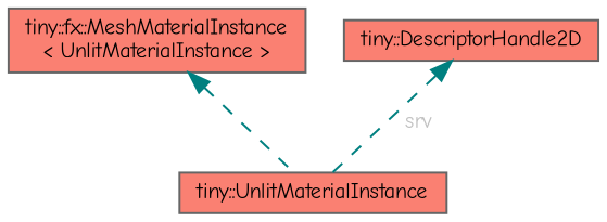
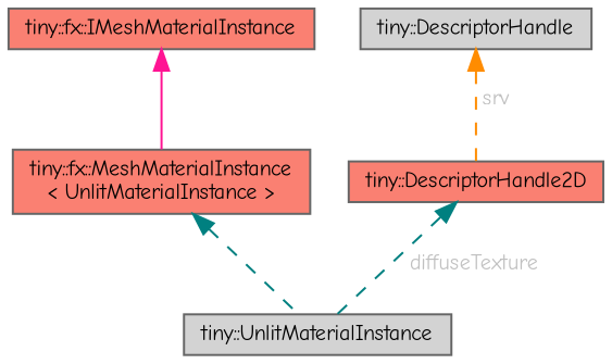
  digraph {
    fontname="Comic Neue"
    node [color=gray40 fillcolor=salmon fontname="Comic Neue" fontsize=10 shape=box style=filled]
    edge [color=teal dir=back fontname="Comic Neue" fontsize=10 labelfontname=Helvetica labelfontsize=10 style=dashed]
-   n1 [fontcolor=black height=0.2 label="tiny::UnlitMaterialInstance" width=0.4]
+   n1 [fillcolor=lightgrey fontcolor=black height=0.2 label="tiny::UnlitMaterialInstance" width=0.4]
    n2 [height=0.2 label="tiny::fx::MeshMaterialInstance\l\< UnlitMaterialInstance \>" width=0.4]
+   n3 [height=0.2 label="tiny::fx::IMeshMaterialInstance" width=0.4]
    n4 [height=0.2 label="tiny::DescriptorHandle2D" width=0.4]
+   n5 [fillcolor=lightgrey height=0.2 label="tiny::DescriptorHandle" width=0.4]
    n2 -> n1
-   n4 -> n1 [fontcolor=grey label=" srv"]
+   n3 -> n2 [color=deeppink style=solid]
+   n4 -> n1 [fontcolor=grey label=" diffuseTexture"]
+   n5 -> n4 [color=darkorange fontcolor=grey label=" srv"]
  }
